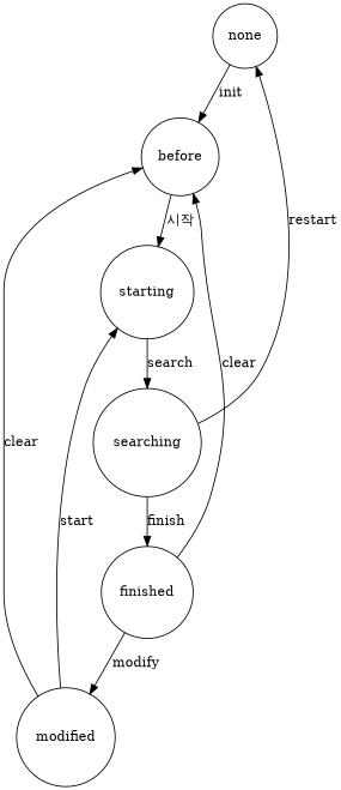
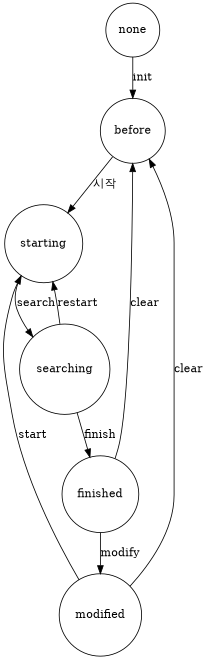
  digraph {
    rankdir=TB
    node [shape=circle]
    none
    before
    starting
    searching
    finished
    modified
    none -> before [label=init]
    before -> starting [label="시작"]
    starting -> searching [label=search]
-   searching -> none [label=restart]
+   searching -> starting [label=restart]
    searching -> finished [label=finish]
    finished -> before [label=clear]
    finished -> modified [label=modify]
    modified -> before [label=clear]
    modified -> starting [label=start]
  }
